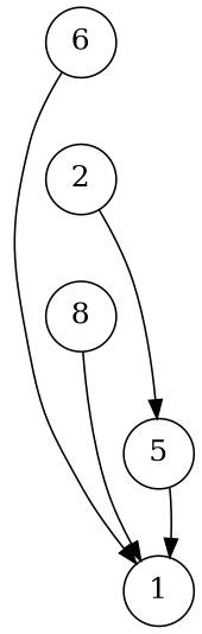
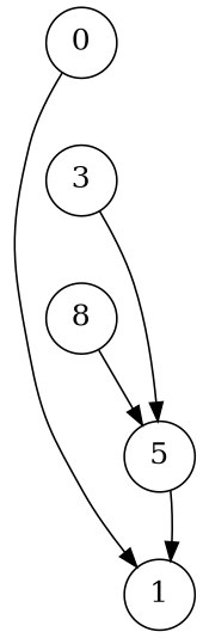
  digraph {
    node [fontsize=16 shape=circle]
-   0 [label=6]
+   0
    1
-   2
+   2 [label=3]
    n4 [label=8]
    5
    0 -> 1
    0 -> 2 [style=invis weight=100]
    2 -> n4 [style=invis weight=100]
    2 -> 5
-   n4 -> 1
+   n4 -> 5
    5 -> 1 [style=invis weight=100]
    5 -> 1
  }
